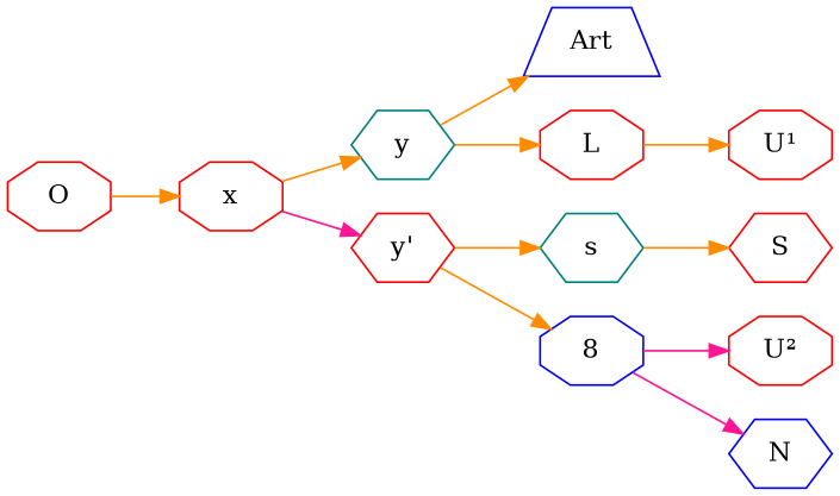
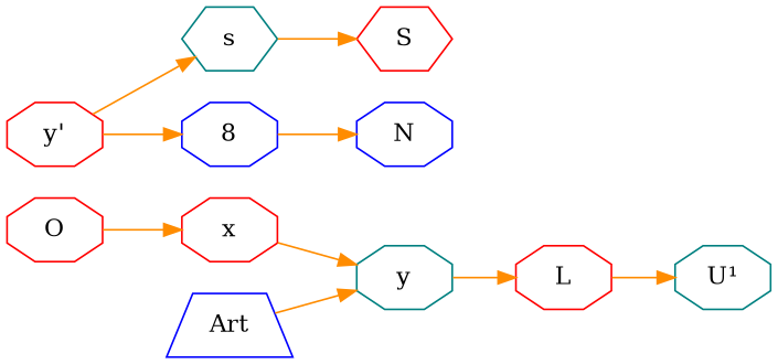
  digraph {
    rankdir=LR
    node [color=red shape=octagon]
    edge [color=darkorange]
    O
    x
-   y [color=teal shape=hexagon]
-   n4 [label="y'" shape=hexagon]
+   y [color=teal]
+   n4 [label="y'"]
    Art [color=blue shape=trapezium]
    L
    s [color=teal shape=hexagon]
    n8 [color=blue label=8]
-   n9 [label="U¹"]
+   n9 [color=teal label="U¹"]
    S [shape=hexagon]
-   n11 [label="U²"]
-   N [color=blue shape=hexagon]
+   N [color=blue]
    O -> x
    x -> y
-   x -> n4 [color=deeppink]
-   y -> Art
+   Art -> y
    y -> L
    n4 -> s
    n4 -> n8
    L -> n9
    s -> S
-   n8 -> n11 [color=deeppink]
-   n8 -> N [color=deeppink]
+   n8 -> N
  }
